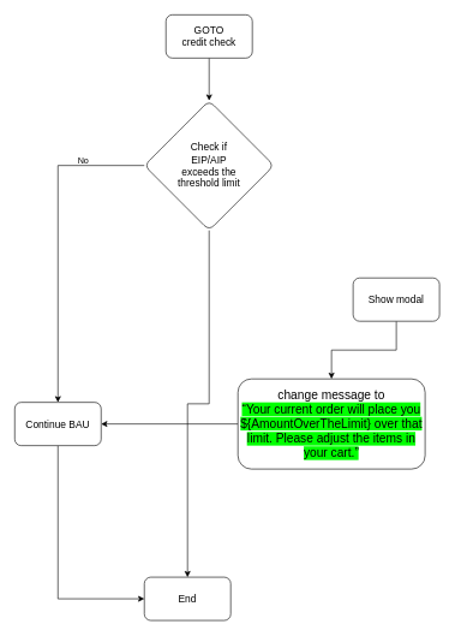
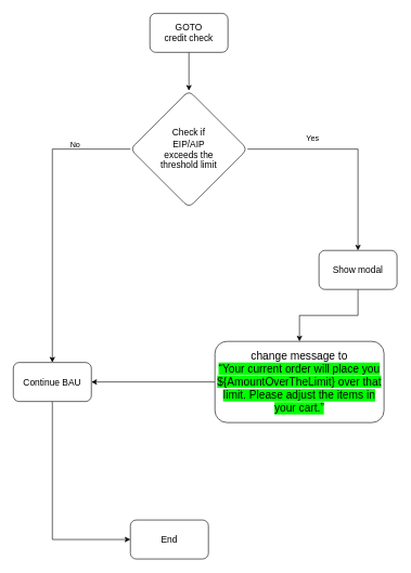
  <mxCell id="0" />
  <mxCell id="1" parent="0" />
  <mxCell id="2" value="" style="edgeStyle=orthogonalEdgeStyle;rounded=0;orthogonalLoop=1;jettySize=auto;html=1;fontSize=14;" parent="1" source="3" target="6" edge="1"><mxGeometry relative="1" as="geometry" /></mxCell>
  <mxCell id="3" value="GOTO &lt;br&gt;credit check" style="whiteSpace=wrap;html=1;rounded=1;fontSize=14;" parent="1" vertex="1"><mxGeometry x="230" y="20" width="120" height="60" as="geometry" /></mxCell>
- <mxCell id="4" value="" style="edgeStyle=orthogonalEdgeStyle;rounded=0;orthogonalLoop=1;jettySize=auto;html=1;" parent="1" source="6" target="15" edge="1"><mxGeometry relative="1" as="geometry" /></mxCell>
+ <mxCell id="4" value="" style="edgeStyle=orthogonalEdgeStyle;rounded=0;orthogonalLoop=1;jettySize=auto;html=1;" parent="1" source="6" target="10" edge="1"><mxGeometry relative="1" as="geometry" /></mxCell>
  <mxCell id="5" style="edgeStyle=orthogonalEdgeStyle;rounded=0;orthogonalLoop=1;jettySize=auto;html=1;entryX=0.5;entryY=0;entryDx=0;entryDy=0;" edge="1" parent="1" source="6" target="8"><mxGeometry relative="1" as="geometry" /></mxCell>
  <mxCell id="6" value="Check if&lt;br&gt;EIP/AIP&lt;br style=&quot;font-size: 14px;&quot;&gt;exceeds the &lt;br style=&quot;font-size: 14px;&quot;&gt;threshold limit" style="rhombus;whiteSpace=wrap;html=1;rounded=1;fontSize=14;" parent="1" vertex="1"><mxGeometry x="200" y="139" width="180" height="180" as="geometry" /></mxCell>
  <mxCell id="7" value="" style="edgeStyle=orthogonalEdgeStyle;rounded=0;orthogonalLoop=1;jettySize=auto;html=1;" edge="1" parent="1" source="8" target="15"><mxGeometry relative="1" as="geometry"><Array as="points"><mxPoint x="80" y="830" /></Array></mxGeometry></mxCell>
  <mxCell id="8" value="Continue BAU" style="whiteSpace=wrap;html=1;fontSize=14;rounded=1;" parent="1" vertex="1"><mxGeometry x="20" y="557.5" width="120" height="60" as="geometry" /></mxCell>
  <mxCell id="9" value="" style="edgeStyle=orthogonalEdgeStyle;rounded=0;orthogonalLoop=1;jettySize=auto;html=1;" edge="1" parent="1" source="10" target="14"><mxGeometry relative="1" as="geometry" /></mxCell>
  <mxCell id="10" value="Show modal" style="whiteSpace=wrap;html=1;fontSize=14;rounded=1;" parent="1" vertex="1"><mxGeometry x="490" y="385" width="120" height="60" as="geometry" /></mxCell>
  <mxCell id="11" value="No" style="text;html=1;align=center;verticalAlign=middle;resizable=0;points=[];autosize=1;strokeColor=none;fillColor=none;" parent="1" vertex="1"><mxGeometry x="95" y="208" width="40" height="30" as="geometry" /></mxCell>
+ <mxCell id="12" value="Yes" style="text;html=1;align=center;verticalAlign=middle;resizable=0;points=[];autosize=1;strokeColor=none;fillColor=none;" parent="1" vertex="1"><mxGeometry x="460" y="198" width="40" height="30" as="geometry" /></mxCell>
  <mxCell id="13" style="edgeStyle=orthogonalEdgeStyle;rounded=0;orthogonalLoop=1;jettySize=auto;html=1;entryX=1;entryY=0.5;entryDx=0;entryDy=0;" edge="1" parent="1" source="14" target="8"><mxGeometry relative="1" as="geometry" /></mxCell>
  <mxCell id="14" value="&lt;font style=&quot;font-size: 17px;&quot;&gt;change message to&lt;br&gt;&lt;span style=&quot;background-color: rgb(0, 255, 0);&quot;&gt;“Your current order will place you ${AmountOverTheLimit} over that limit. Please adjust the items in your cart.”&lt;/span&gt;&lt;/font&gt;" style="whiteSpace=wrap;html=1;fontSize=14;rounded=1;" vertex="1" parent="1"><mxGeometry x="330" y="525" width="260" height="125" as="geometry" /></mxCell>
  <mxCell id="15" value="End" style="whiteSpace=wrap;html=1;fontSize=14;rounded=1;" vertex="1" parent="1"><mxGeometry x="200" y="800" width="120" height="60" as="geometry" /></mxCell>
